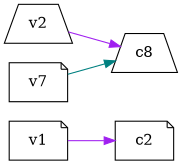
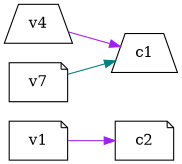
  strict digraph {
    rankdir=LR
    node [shape=note]
    edge [color=purple weight=1]
    v1
    c2
-   v2 [shape=trapezium]
-   c1 [shape=trapezium label=c8]
+   v2 [shape=trapezium label=v4]
+   c1 [shape=trapezium]
    n5 [label=v7]
    v1 -> c2
    v2 -> c1
    n5 -> c1 [color=teal]
  }
